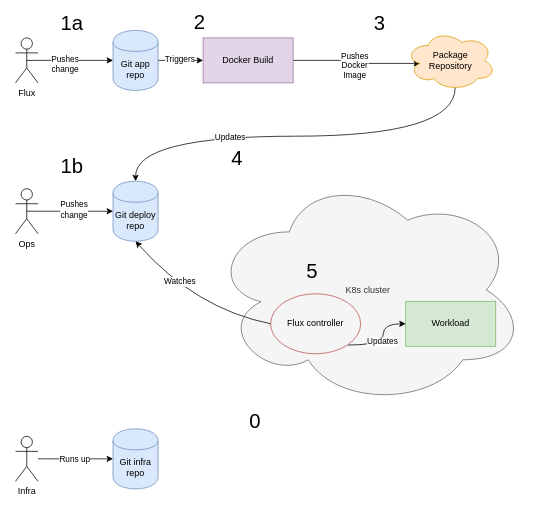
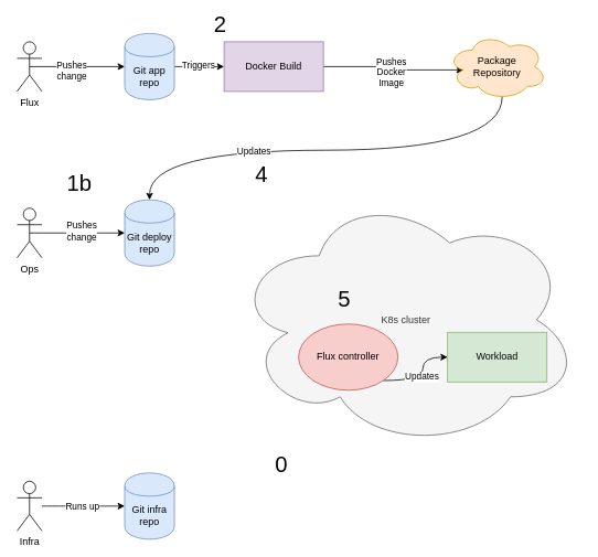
  <mxCell id="0" />
  <mxCell id="1" parent="0" />
  <mxCell id="2" style="edgeStyle=orthogonalEdgeStyle;rounded=0;orthogonalLoop=1;jettySize=auto;html=1;exitX=0.5;exitY=0.5;exitDx=0;exitDy=0;exitPerimeter=0;" parent="1" source="4" target="7" edge="1"><mxGeometry relative="1" as="geometry" /></mxCell>
  <mxCell id="3" value="Pushes&lt;br&gt;change" style="edgeLabel;html=1;align=center;verticalAlign=middle;resizable=0;points=[];" parent="2" vertex="1" connectable="0"><mxGeometry x="-0.122" y="-4" relative="1" as="geometry"><mxPoint as="offset" /></mxGeometry></mxCell>
  <mxCell id="4" value="Flux" style="shape=umlActor;verticalLabelPosition=bottom;verticalAlign=top;html=1;outlineConnect=0;" parent="1" vertex="1"><mxGeometry x="20" y="50" width="30" height="60" as="geometry" /></mxCell>
  <mxCell id="5" style="edgeStyle=orthogonalEdgeStyle;rounded=0;orthogonalLoop=1;jettySize=auto;html=1;exitX=1;exitY=0.5;exitDx=0;exitDy=0;" parent="1" source="7" target="10" edge="1"><mxGeometry relative="1" as="geometry" /></mxCell>
  <mxCell id="6" value="Triggers" style="edgeLabel;html=1;align=center;verticalAlign=middle;resizable=0;points=[];" parent="5" vertex="1" connectable="0"><mxGeometry x="-0.06" y="3" relative="1" as="geometry"><mxPoint as="offset" /></mxGeometry></mxCell>
  <mxCell id="7" value="Git app repo" style="shape=cylinder;whiteSpace=wrap;html=1;boundedLbl=1;backgroundOutline=1;fillColor=#dae8fc;strokeColor=#6c8ebf;" parent="1" vertex="1"><mxGeometry x="150" y="40" width="60" height="80" as="geometry" /></mxCell>
  <mxCell id="8" style="edgeStyle=orthogonalEdgeStyle;rounded=0;orthogonalLoop=1;jettySize=auto;html=1;exitX=1;exitY=0.5;exitDx=0;exitDy=0;entryX=0.16;entryY=0.55;entryDx=0;entryDy=0;entryPerimeter=0;" parent="1" source="10" target="13" edge="1"><mxGeometry relative="1" as="geometry"><mxPoint x="520" y="80" as="targetPoint" /></mxGeometry></mxCell>
  <mxCell id="9" value="Pushes&lt;br&gt;Docker&lt;br&gt;Image" style="edgeLabel;html=1;align=center;verticalAlign=middle;resizable=0;points=[];" parent="8" vertex="1" connectable="0"><mxGeometry x="-0.022" y="-2" relative="1" as="geometry"><mxPoint as="offset" /></mxGeometry></mxCell>
  <mxCell id="10" value="Docker Build" style="rounded=0;whiteSpace=wrap;html=1;fillColor=#e1d5e7;strokeColor=#9673a6;" parent="1" vertex="1"><mxGeometry x="270" y="50" width="120" height="60" as="geometry" /></mxCell>
  <mxCell id="11" style="edgeStyle=orthogonalEdgeStyle;orthogonalLoop=1;jettySize=auto;html=1;exitX=0.55;exitY=0.95;exitDx=0;exitDy=0;exitPerimeter=0;entryX=0.5;entryY=0;entryDx=0;entryDy=0;curved=1;" parent="1" source="13" target="14" edge="1"><mxGeometry relative="1" as="geometry"><Array as="points"><mxPoint x="606" y="181" /><mxPoint x="180" y="181" /></Array></mxGeometry></mxCell>
  <mxCell id="12" value="Updates" style="edgeLabel;html=1;align=center;verticalAlign=middle;resizable=0;points=[];" parent="11" vertex="1" connectable="0"><mxGeometry x="0.33" relative="1" as="geometry"><mxPoint as="offset" /></mxGeometry></mxCell>
  <mxCell id="13" value="Package&lt;br&gt;Repository" style="ellipse;shape=cloud;whiteSpace=wrap;html=1;fillColor=#ffe6cc;strokeColor=#d79b00;" parent="1" vertex="1"><mxGeometry x="540" y="40" width="120" height="80" as="geometry" /></mxCell>
  <mxCell id="14" value="Git deploy repo" style="shape=cylinder;whiteSpace=wrap;html=1;boundedLbl=1;backgroundOutline=1;fillColor=#dae8fc;strokeColor=#6c8ebf;" parent="1" vertex="1"><mxGeometry x="150" y="241" width="60" height="80" as="geometry" /></mxCell>
  <mxCell id="15" value="K8s cluster" style="ellipse;shape=cloud;whiteSpace=wrap;html=1;fillColor=#f5f5f5;strokeColor=#666666;fontColor=#333333;" parent="1" vertex="1"><mxGeometry x="280" y="231" width="420" height="310" as="geometry" /></mxCell>
  <mxCell id="16" style="edgeStyle=orthogonalEdgeStyle;curved=1;orthogonalLoop=1;jettySize=auto;html=1;exitX=1;exitY=1;exitDx=0;exitDy=0;entryX=0;entryY=0.5;entryDx=0;entryDy=0;" parent="1" source="18" target="24" edge="1"><mxGeometry relative="1" as="geometry" /></mxCell>
  <mxCell id="17" value="Updates" style="edgeLabel;html=1;align=center;verticalAlign=middle;resizable=0;points=[];" parent="16" vertex="1" connectable="0"><mxGeometry x="-0.139" y="5" relative="1" as="geometry"><mxPoint as="offset" /></mxGeometry></mxCell>
- <mxCell id="18" value="Flux controller" style="ellipse;whiteSpace=wrap;html=1;fillColor=#f5f5f5;strokeColor=#b85450;" parent="1" vertex="1"><mxGeometry x="360" y="391" width="120" height="80" as="geometry" /></mxCell>
- <mxCell id="19" value="" style="endArrow=classic;html=1;exitX=0;exitY=0.5;exitDx=0;exitDy=0;entryX=0.5;entryY=1;entryDx=0;entryDy=0;curved=1;" parent="1" source="18" target="14" edge="1"><mxGeometry width="50" height="50" relative="1" as="geometry"><mxPoint x="250" y="311" as="sourcePoint" /><mxPoint x="300" y="261" as="targetPoint" /><Array as="points"><mxPoint x="260" y="411" /></Array></mxGeometry></mxCell>
- <mxCell id="20" value="Watches" style="edgeLabel;html=1;align=center;verticalAlign=middle;resizable=0;points=[];" parent="19" vertex="1" connectable="0"><mxGeometry x="0.297" y="-8" relative="1" as="geometry"><mxPoint as="offset" /></mxGeometry></mxCell>
+ <mxCell id="18" value="Flux controller" style="ellipse;whiteSpace=wrap;html=1;fillColor=#f8cecc;strokeColor=#b85450;" parent="1" vertex="1"><mxGeometry x="360" y="391" width="120" height="80" as="geometry" /></mxCell>
  <mxCell id="21" style="edgeStyle=orthogonalEdgeStyle;curved=1;orthogonalLoop=1;jettySize=auto;html=1;exitX=0.5;exitY=0.5;exitDx=0;exitDy=0;exitPerimeter=0;entryX=0;entryY=0.5;entryDx=0;entryDy=0;" parent="1" source="23" target="14" edge="1"><mxGeometry relative="1" as="geometry" /></mxCell>
  <mxCell id="22" value="Pushes&lt;br&gt;change" style="edgeLabel;html=1;align=center;verticalAlign=middle;resizable=0;points=[];" parent="21" vertex="1" connectable="0"><mxGeometry x="0.078" y="3" relative="1" as="geometry"><mxPoint as="offset" /></mxGeometry></mxCell>
  <mxCell id="23" value="Ops" style="shape=umlActor;verticalLabelPosition=bottom;verticalAlign=top;html=1;outlineConnect=0;" parent="1" vertex="1"><mxGeometry x="20" y="251" width="30" height="60" as="geometry" /></mxCell>
  <mxCell id="24" value="Workload" style="rounded=0;whiteSpace=wrap;html=1;fillColor=#d5e8d4;strokeColor=#82b366;" parent="1" vertex="1"><mxGeometry x="540" y="401" width="120" height="60" as="geometry" /></mxCell>
- <mxCell id="25" value="&lt;font style=&quot;font-size: 27px&quot;&gt;1a&lt;/font&gt;" style="text;html=1;align=center;verticalAlign=middle;resizable=0;points=[];autosize=1;" parent="1" vertex="1"><mxGeometry x="70" y="21" width="50" height="20" as="geometry" /></mxCell>
  <mxCell id="26" value="&lt;font style=&quot;font-size: 27px&quot;&gt;2&lt;/font&gt;" style="text;html=1;align=center;verticalAlign=middle;resizable=0;points=[];autosize=1;" parent="1" vertex="1"><mxGeometry x="250" y="20" width="30" height="20" as="geometry" /></mxCell>
- <mxCell id="27" value="&lt;font style=&quot;font-size: 27px&quot;&gt;3&lt;/font&gt;" style="text;html=1;align=center;verticalAlign=middle;resizable=0;points=[];autosize=1;" parent="1" vertex="1"><mxGeometry x="490" y="21" width="30" height="20" as="geometry" /></mxCell>
  <mxCell id="28" value="&lt;font style=&quot;font-size: 27px&quot;&gt;4&lt;/font&gt;" style="text;html=1;align=center;verticalAlign=middle;resizable=0;points=[];autosize=1;" parent="1" vertex="1"><mxGeometry x="300" y="201" width="30" height="20" as="geometry" /></mxCell>
  <mxCell id="29" value="&lt;font style=&quot;font-size: 27px&quot;&gt;1b&lt;/font&gt;" style="text;html=1;align=center;verticalAlign=middle;resizable=0;points=[];autosize=1;" parent="1" vertex="1"><mxGeometry x="70" y="211" width="50" height="20" as="geometry" /></mxCell>
  <mxCell id="30" value="&lt;font style=&quot;font-size: 27px&quot;&gt;5&lt;/font&gt;" style="text;html=1;align=center;verticalAlign=middle;resizable=0;points=[];autosize=1;" parent="1" vertex="1"><mxGeometry x="400" y="351" width="30" height="20" as="geometry" /></mxCell>
  <mxCell id="31" value="Git infra repo" style="shape=cylinder;whiteSpace=wrap;html=1;boundedLbl=1;backgroundOutline=1;fillColor=#dae8fc;strokeColor=#6c8ebf;" vertex="1" parent="1"><mxGeometry x="150" y="571" width="60" height="80" as="geometry" /></mxCell>
  <mxCell id="32" value="" style="edgeStyle=orthogonalEdgeStyle;curved=1;orthogonalLoop=1;jettySize=auto;html=1;" edge="1" parent="1" source="34" target="31"><mxGeometry relative="1" as="geometry" /></mxCell>
  <mxCell id="33" value="Runs up" style="edgeLabel;html=1;align=center;verticalAlign=middle;resizable=0;points=[];" vertex="1" connectable="0" parent="32"><mxGeometry x="-0.033" relative="1" as="geometry"><mxPoint as="offset" /></mxGeometry></mxCell>
  <mxCell id="34" value="Infra" style="shape=umlActor;verticalLabelPosition=bottom;verticalAlign=top;html=1;outlineConnect=0;" vertex="1" parent="1"><mxGeometry x="20" y="581" width="30" height="60" as="geometry" /></mxCell>
  <mxCell id="35" value="&lt;font style=&quot;font-size: 27px&quot;&gt;0&lt;/font&gt;" style="text;html=1;align=center;verticalAlign=middle;resizable=0;points=[];autosize=1;" vertex="1" parent="1"><mxGeometry x="324" y="551" width="30" height="20" as="geometry" /></mxCell>
